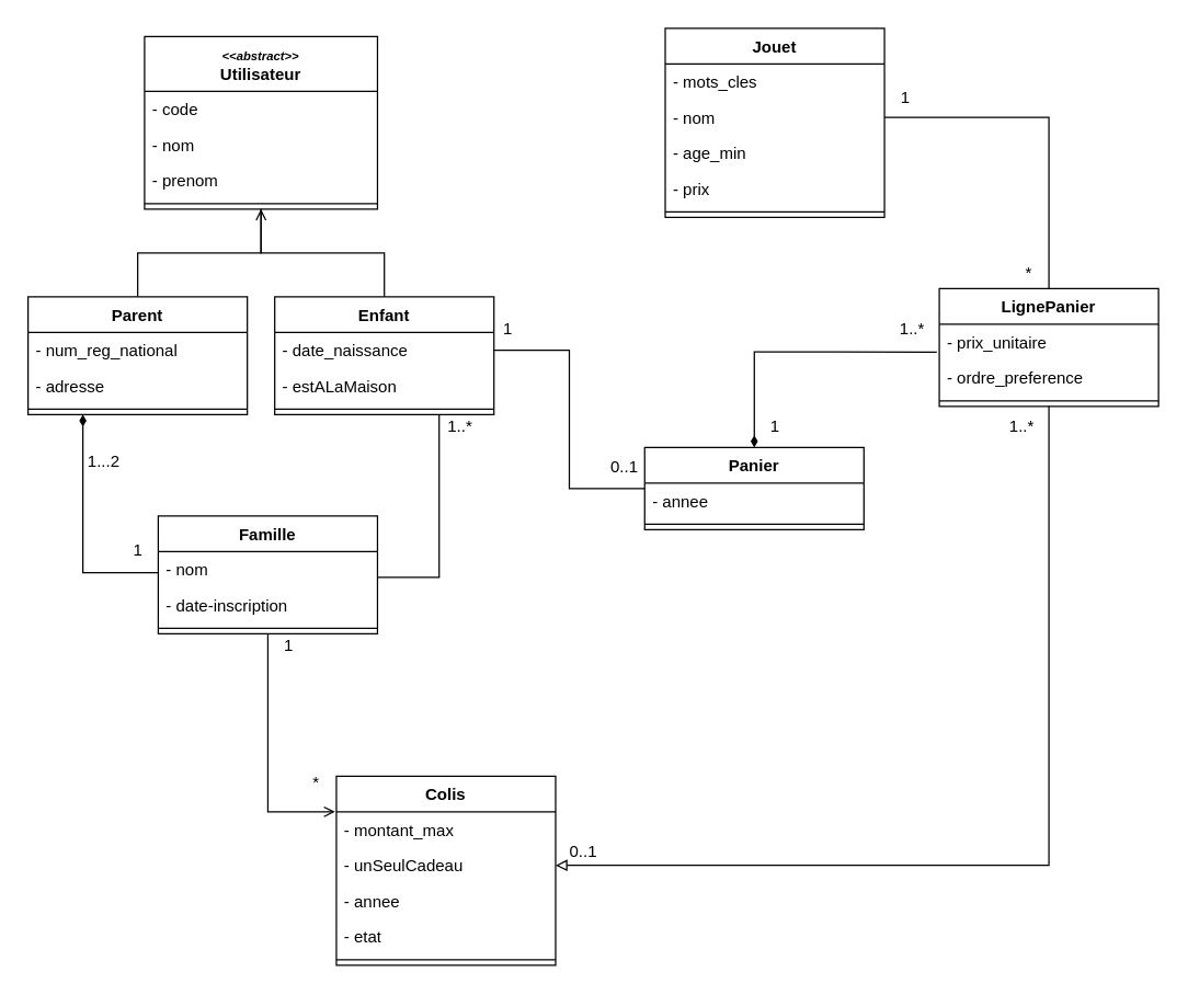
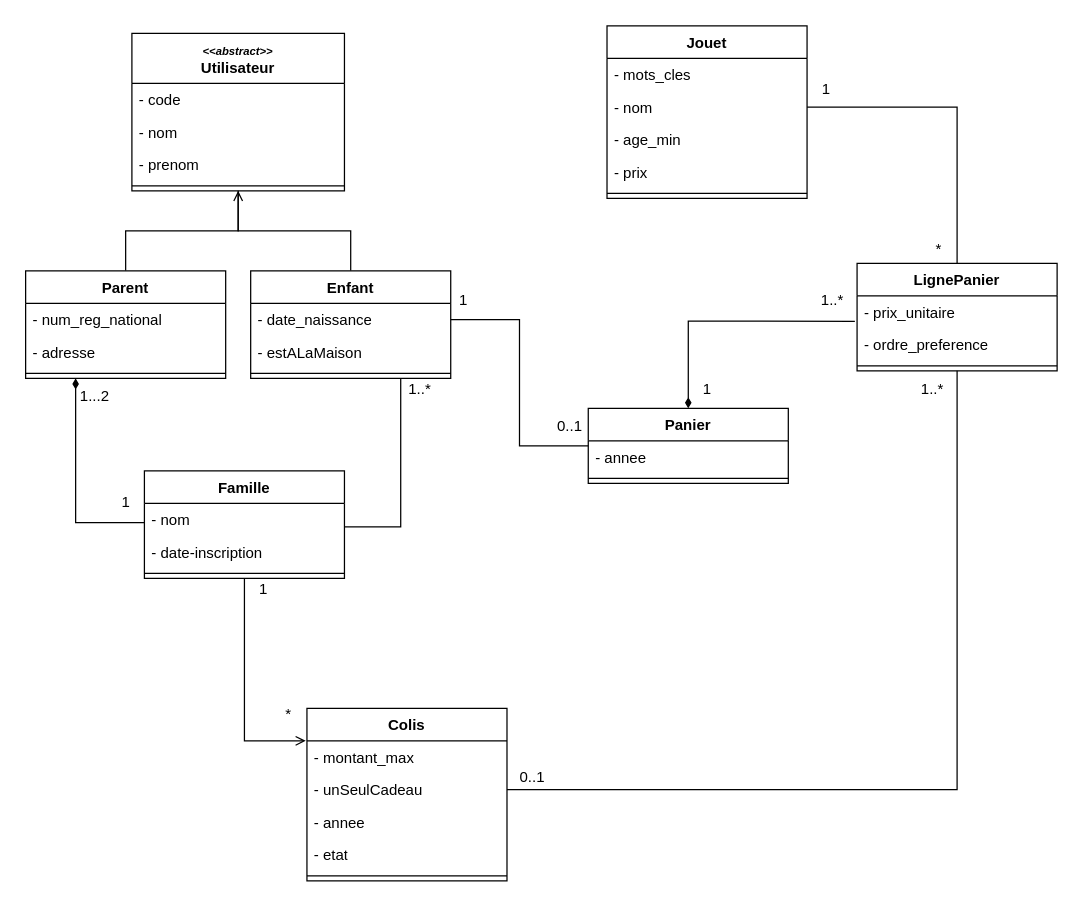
  <mxCell id="0" />
  <mxCell id="1" parent="0" />
  <mxCell id="2" value="&lt;font style=&quot;font-size: 9px;&quot;&gt;&lt;i&gt;&amp;lt;&amp;lt;abstract&amp;gt;&amp;gt;&lt;/i&gt;&lt;/font&gt;&lt;br&gt;Utilisateur" style="swimlane;fontStyle=1;align=center;verticalAlign=top;childLayout=stackLayout;horizontal=1;startSize=40;horizontalStack=0;resizeParent=1;resizeParentMax=0;resizeLast=0;collapsible=1;marginBottom=0;whiteSpace=wrap;html=1;" vertex="1" parent="1"><mxGeometry x="105" y="26" width="170" height="126" as="geometry" /></mxCell>
  <mxCell id="3" value="- code" style="text;strokeColor=none;fillColor=none;align=left;verticalAlign=top;spacingLeft=4;spacingRight=4;overflow=hidden;rotatable=0;points=[[0,0.5],[1,0.5]];portConstraint=eastwest;whiteSpace=wrap;html=1;" vertex="1" parent="2"><mxGeometry y="40" width="170" height="26" as="geometry" /></mxCell>
  <mxCell id="4" value="- nom" style="text;strokeColor=none;fillColor=none;align=left;verticalAlign=top;spacingLeft=4;spacingRight=4;overflow=hidden;rotatable=0;points=[[0,0.5],[1,0.5]];portConstraint=eastwest;whiteSpace=wrap;html=1;" vertex="1" parent="2"><mxGeometry y="66" width="170" height="26" as="geometry" /></mxCell>
  <mxCell id="5" value="- prenom" style="text;strokeColor=none;fillColor=none;align=left;verticalAlign=top;spacingLeft=4;spacingRight=4;overflow=hidden;rotatable=0;points=[[0,0.5],[1,0.5]];portConstraint=eastwest;whiteSpace=wrap;html=1;" vertex="1" parent="2"><mxGeometry y="92" width="170" height="26" as="geometry" /></mxCell>
  <mxCell id="6" value="" style="line;strokeWidth=1;fillColor=none;align=left;verticalAlign=middle;spacingTop=-1;spacingLeft=3;spacingRight=3;rotatable=0;labelPosition=right;points=[];portConstraint=eastwest;strokeColor=inherit;" vertex="1" parent="2"><mxGeometry y="118" width="170" height="8" as="geometry" /></mxCell>
  <mxCell id="7" style="edgeStyle=orthogonalEdgeStyle;rounded=0;orthogonalLoop=1;jettySize=auto;html=1;entryX=0.5;entryY=1;entryDx=0;entryDy=0;endArrow=open;endFill=0;" edge="1" parent="1" source="8" target="2"><mxGeometry relative="1" as="geometry" /></mxCell>
  <mxCell id="8" value="Parent" style="swimlane;fontStyle=1;align=center;verticalAlign=top;childLayout=stackLayout;horizontal=1;startSize=26;horizontalStack=0;resizeParent=1;resizeParentMax=0;resizeLast=0;collapsible=1;marginBottom=0;whiteSpace=wrap;html=1;" vertex="1" parent="1"><mxGeometry x="20" y="216" width="160" height="86" as="geometry" /></mxCell>
  <mxCell id="9" value="- num_reg_national" style="text;strokeColor=none;fillColor=none;align=left;verticalAlign=top;spacingLeft=4;spacingRight=4;overflow=hidden;rotatable=0;points=[[0,0.5],[1,0.5]];portConstraint=eastwest;whiteSpace=wrap;html=1;" vertex="1" parent="8"><mxGeometry y="26" width="160" height="26" as="geometry" /></mxCell>
  <mxCell id="10" value="- adresse" style="text;strokeColor=none;fillColor=none;align=left;verticalAlign=top;spacingLeft=4;spacingRight=4;overflow=hidden;rotatable=0;points=[[0,0.5],[1,0.5]];portConstraint=eastwest;whiteSpace=wrap;html=1;" vertex="1" parent="8"><mxGeometry y="52" width="160" height="26" as="geometry" /></mxCell>
  <mxCell id="11" value="" style="line;strokeWidth=1;fillColor=none;align=left;verticalAlign=middle;spacingTop=-1;spacingLeft=3;spacingRight=3;rotatable=0;labelPosition=right;points=[];portConstraint=eastwest;strokeColor=inherit;" vertex="1" parent="8"><mxGeometry y="78" width="160" height="8" as="geometry" /></mxCell>
  <mxCell id="12" style="edgeStyle=orthogonalEdgeStyle;rounded=0;orthogonalLoop=1;jettySize=auto;html=1;entryX=0.5;entryY=1;entryDx=0;entryDy=0;endArrow=none;endFill=0;" edge="1" parent="1" source="13" target="2"><mxGeometry relative="1" as="geometry" /></mxCell>
  <mxCell id="13" value="Enfant" style="swimlane;fontStyle=1;align=center;verticalAlign=top;childLayout=stackLayout;horizontal=1;startSize=26;horizontalStack=0;resizeParent=1;resizeParentMax=0;resizeLast=0;collapsible=1;marginBottom=0;whiteSpace=wrap;html=1;" vertex="1" parent="1"><mxGeometry x="200" y="216" width="160" height="86" as="geometry" /></mxCell>
  <mxCell id="14" value="- date_naissance" style="text;strokeColor=none;fillColor=none;align=left;verticalAlign=top;spacingLeft=4;spacingRight=4;overflow=hidden;rotatable=0;points=[[0,0.5],[1,0.5]];portConstraint=eastwest;whiteSpace=wrap;html=1;" vertex="1" parent="13"><mxGeometry y="26" width="160" height="26" as="geometry" /></mxCell>
  <mxCell id="15" value="- estALaMaison" style="text;strokeColor=none;fillColor=none;align=left;verticalAlign=top;spacingLeft=4;spacingRight=4;overflow=hidden;rotatable=0;points=[[0,0.5],[1,0.5]];portConstraint=eastwest;whiteSpace=wrap;html=1;" vertex="1" parent="13"><mxGeometry y="52" width="160" height="26" as="geometry" /></mxCell>
  <mxCell id="16" value="" style="line;strokeWidth=1;fillColor=none;align=left;verticalAlign=middle;spacingTop=-1;spacingLeft=3;spacingRight=3;rotatable=0;labelPosition=right;points=[];portConstraint=eastwest;strokeColor=inherit;" vertex="1" parent="13"><mxGeometry y="78" width="160" height="8" as="geometry" /></mxCell>
  <mxCell id="17" value="Famille" style="swimlane;fontStyle=1;align=center;verticalAlign=top;childLayout=stackLayout;horizontal=1;startSize=26;horizontalStack=0;resizeParent=1;resizeParentMax=0;resizeLast=0;collapsible=1;marginBottom=0;whiteSpace=wrap;html=1;" vertex="1" parent="1"><mxGeometry x="115" y="376" width="160" height="86" as="geometry" /></mxCell>
  <mxCell id="18" value="- nom" style="text;align=left;verticalAlign=top;spacingLeft=4;spacingRight=4;overflow=hidden;rotatable=0;points=[[0,0.5],[1,0.5]];portConstraint=eastwest;whiteSpace=wrap;html=1;fontColor=light-dark(#000000, #121212);" vertex="1" parent="17"><mxGeometry y="26" width="160" height="26" as="geometry" /></mxCell>
  <mxCell id="19" value="- date-inscription" style="text;align=left;verticalAlign=top;spacingLeft=4;spacingRight=4;overflow=hidden;rotatable=0;points=[[0,0.5],[1,0.5]];portConstraint=eastwest;whiteSpace=wrap;html=1;fontColor=light-dark(#000000, #121212);" vertex="1" parent="17"><mxGeometry y="52" width="160" height="26" as="geometry" /></mxCell>
  <mxCell id="20" value="" style="line;strokeWidth=1;fillColor=none;align=left;verticalAlign=middle;spacingTop=-1;spacingLeft=3;spacingRight=3;rotatable=0;labelPosition=right;points=[];portConstraint=eastwest;strokeColor=inherit;" vertex="1" parent="17"><mxGeometry y="78" width="160" height="8" as="geometry" /></mxCell>
  <mxCell id="21" style="edgeStyle=orthogonalEdgeStyle;rounded=0;orthogonalLoop=1;jettySize=auto;html=1;exitX=0.25;exitY=1;exitDx=0;exitDy=0;endArrow=none;endFill=0;startArrow=diamondThin;startFill=1;entryX=0.002;entryY=0.594;entryDx=0;entryDy=0;entryPerimeter=0;" edge="1" parent="1" source="8" target="18"><mxGeometry relative="1" as="geometry"><mxPoint x="95" y="426" as="targetPoint" /></mxGeometry></mxCell>
  <mxCell id="22" style="edgeStyle=orthogonalEdgeStyle;rounded=0;orthogonalLoop=1;jettySize=auto;html=1;exitX=0.75;exitY=1;exitDx=0;exitDy=0;entryX=0.998;entryY=0.722;entryDx=0;entryDy=0;entryPerimeter=0;endArrow=none;endFill=0;startArrow=none;startFill=0;" edge="1" parent="1" source="13" target="18"><mxGeometry relative="1" as="geometry" /></mxCell>
  <mxCell id="23" value="1..*" style="text;html=1;align=center;verticalAlign=middle;resizable=0;points=[];autosize=1;strokeColor=none;fillColor=none;" vertex="1" parent="1"><mxGeometry x="315" y="296" width="40" height="30" as="geometry" /></mxCell>
- <mxCell id="24" value="1...2" style="text;html=1;align=center;verticalAlign=middle;resizable=0;points=[];autosize=1;strokeColor=none;fillColor=none;" vertex="1" parent="1"><mxGeometry x="50" y="322" width="50" height="30" as="geometry" /></mxCell>
+ <mxCell id="24" value="1...2" style="text;html=1;align=center;verticalAlign=middle;resizable=0;points=[];autosize=1;strokeColor=none;fillColor=none;" vertex="1" parent="1"><mxGeometry x="50" y="302" width="50" height="30" as="geometry" /></mxCell>
  <mxCell id="25" value="1" style="text;html=1;align=center;verticalAlign=middle;resizable=0;points=[];autosize=1;strokeColor=none;fillColor=none;" vertex="1" parent="1"><mxGeometry x="195" y="456" width="30" height="30" as="geometry" /></mxCell>
  <mxCell id="26" value="1" style="text;html=1;align=center;verticalAlign=middle;resizable=0;points=[];autosize=1;strokeColor=none;fillColor=none;" vertex="1" parent="1"><mxGeometry x="85" y="386" width="30" height="30" as="geometry" /></mxCell>
  <mxCell id="27" value="Colis" style="swimlane;fontStyle=1;align=center;verticalAlign=top;childLayout=stackLayout;horizontal=1;startSize=26;horizontalStack=0;resizeParent=1;resizeParentMax=0;resizeLast=0;collapsible=1;marginBottom=0;whiteSpace=wrap;html=1;" vertex="1" parent="1"><mxGeometry x="245" y="566" width="160" height="138" as="geometry" /></mxCell>
  <mxCell id="28" value="- montant_max" style="text;strokeColor=none;fillColor=none;align=left;verticalAlign=top;spacingLeft=4;spacingRight=4;overflow=hidden;rotatable=0;points=[[0,0.5],[1,0.5]];portConstraint=eastwest;whiteSpace=wrap;html=1;" vertex="1" parent="27"><mxGeometry y="26" width="160" height="26" as="geometry" /></mxCell>
  <mxCell id="29" value="- unSeulCadeau" style="text;strokeColor=none;fillColor=none;align=left;verticalAlign=top;spacingLeft=4;spacingRight=4;overflow=hidden;rotatable=0;points=[[0,0.5],[1,0.5]];portConstraint=eastwest;whiteSpace=wrap;html=1;" vertex="1" parent="27"><mxGeometry y="52" width="160" height="26" as="geometry" /></mxCell>
  <mxCell id="30" value="- annee" style="text;strokeColor=none;fillColor=none;align=left;verticalAlign=top;spacingLeft=4;spacingRight=4;overflow=hidden;rotatable=0;points=[[0,0.5],[1,0.5]];portConstraint=eastwest;whiteSpace=wrap;html=1;" vertex="1" parent="27"><mxGeometry y="78" width="160" height="26" as="geometry" /></mxCell>
  <mxCell id="31" value="- etat" style="text;strokeColor=none;fillColor=none;align=left;verticalAlign=top;spacingLeft=4;spacingRight=4;overflow=hidden;rotatable=0;points=[[0,0.5],[1,0.5]];portConstraint=eastwest;whiteSpace=wrap;html=1;" vertex="1" parent="27"><mxGeometry y="104" width="160" height="26" as="geometry" /></mxCell>
  <mxCell id="32" value="" style="line;strokeWidth=1;fillColor=none;align=left;verticalAlign=middle;spacingTop=-1;spacingLeft=3;spacingRight=3;rotatable=0;labelPosition=right;points=[];portConstraint=eastwest;strokeColor=inherit;" vertex="1" parent="27"><mxGeometry y="130" width="160" height="8" as="geometry" /></mxCell>
  <mxCell id="33" style="edgeStyle=orthogonalEdgeStyle;rounded=0;orthogonalLoop=1;jettySize=auto;html=1;exitX=0.5;exitY=0;exitDx=0;exitDy=0;endArrow=none;endFill=0;startArrow=diamondThin;startFill=1;entryX=-0.011;entryY=0.782;entryDx=0;entryDy=0;entryPerimeter=0;" edge="1" parent="1" source="34" target="47"><mxGeometry relative="1" as="geometry" /></mxCell>
  <mxCell id="34" value="Panier" style="swimlane;fontStyle=1;align=center;verticalAlign=top;childLayout=stackLayout;horizontal=1;startSize=26;horizontalStack=0;resizeParent=1;resizeParentMax=0;resizeLast=0;collapsible=1;marginBottom=0;whiteSpace=wrap;html=1;" vertex="1" parent="1"><mxGeometry x="470" y="326" width="160" height="60" as="geometry" /></mxCell>
  <mxCell id="35" value="- annee" style="text;strokeColor=none;fillColor=none;align=left;verticalAlign=top;spacingLeft=4;spacingRight=4;overflow=hidden;rotatable=0;points=[[0,0.5],[1,0.5]];portConstraint=eastwest;whiteSpace=wrap;html=1;fontColor=#000000;" vertex="1" parent="34"><mxGeometry y="26" width="160" height="26" as="geometry" /></mxCell>
  <mxCell id="36" value="" style="line;strokeWidth=1;fillColor=none;align=left;verticalAlign=middle;spacingTop=-1;spacingLeft=3;spacingRight=3;rotatable=0;labelPosition=right;points=[];portConstraint=eastwest;strokeColor=inherit;" vertex="1" parent="34"><mxGeometry y="52" width="160" height="8" as="geometry" /></mxCell>
  <mxCell id="37" style="edgeStyle=orthogonalEdgeStyle;rounded=0;orthogonalLoop=1;jettySize=auto;html=1;exitX=0.5;exitY=1;exitDx=0;exitDy=0;entryX=-0.006;entryY=0.188;entryDx=0;entryDy=0;entryPerimeter=0;endArrow=open;endFill=0;" edge="1" parent="1" source="17" target="27"><mxGeometry relative="1" as="geometry" /></mxCell>
  <mxCell id="38" value="*" style="text;html=1;align=center;verticalAlign=middle;resizable=0;points=[];autosize=1;strokeColor=none;fillColor=none;" vertex="1" parent="1"><mxGeometry x="215" y="556" width="30" height="30" as="geometry" /></mxCell>
  <mxCell id="39" value="Jouet" style="swimlane;fontStyle=1;align=center;verticalAlign=top;childLayout=stackLayout;horizontal=1;startSize=26;horizontalStack=0;resizeParent=1;resizeParentMax=0;resizeLast=0;collapsible=1;marginBottom=0;whiteSpace=wrap;html=1;" vertex="1" parent="1"><mxGeometry x="485" y="20" width="160" height="138" as="geometry" /></mxCell>
  <mxCell id="40" value="- mots_cles" style="text;strokeColor=none;fillColor=none;align=left;verticalAlign=top;spacingLeft=4;spacingRight=4;overflow=hidden;rotatable=0;points=[[0,0.5],[1,0.5]];portConstraint=eastwest;whiteSpace=wrap;html=1;" vertex="1" parent="39"><mxGeometry y="26" width="160" height="26" as="geometry" /></mxCell>
  <mxCell id="41" value="- nom" style="text;strokeColor=none;fillColor=none;align=left;verticalAlign=top;spacingLeft=4;spacingRight=4;overflow=hidden;rotatable=0;points=[[0,0.5],[1,0.5]];portConstraint=eastwest;whiteSpace=wrap;html=1;" vertex="1" parent="39"><mxGeometry y="52" width="160" height="26" as="geometry" /></mxCell>
  <mxCell id="42" value="- age_min" style="text;strokeColor=none;fillColor=none;align=left;verticalAlign=top;spacingLeft=4;spacingRight=4;overflow=hidden;rotatable=0;points=[[0,0.5],[1,0.5]];portConstraint=eastwest;whiteSpace=wrap;html=1;" vertex="1" parent="39"><mxGeometry y="78" width="160" height="26" as="geometry" /></mxCell>
  <mxCell id="43" value="- prix" style="text;strokeColor=none;fillColor=none;align=left;verticalAlign=top;spacingLeft=4;spacingRight=4;overflow=hidden;rotatable=0;points=[[0,0.5],[1,0.5]];portConstraint=eastwest;whiteSpace=wrap;html=1;" vertex="1" parent="39"><mxGeometry y="104" width="160" height="26" as="geometry" /></mxCell>
  <mxCell id="44" value="" style="line;strokeWidth=1;fillColor=none;align=left;verticalAlign=middle;spacingTop=-1;spacingLeft=3;spacingRight=3;rotatable=0;labelPosition=right;points=[];portConstraint=eastwest;strokeColor=inherit;" vertex="1" parent="39"><mxGeometry y="130" width="160" height="8" as="geometry" /></mxCell>
- <mxCell id="45" style="edgeStyle=orthogonalEdgeStyle;rounded=0;orthogonalLoop=1;jettySize=auto;html=1;exitX=0.5;exitY=1;exitDx=0;exitDy=0;entryX=1;entryY=0.5;entryDx=0;entryDy=0;endArrow=block;endFill=0;" edge="1" parent="1" source="46" target="29"><mxGeometry relative="1" as="geometry" /></mxCell>
+ <mxCell id="45" style="edgeStyle=orthogonalEdgeStyle;rounded=0;orthogonalLoop=1;jettySize=auto;html=1;exitX=0.5;exitY=1;exitDx=0;exitDy=0;entryX=1;entryY=0.5;entryDx=0;entryDy=0;endArrow=none;endFill=0;" edge="1" parent="1" source="46" target="29"><mxGeometry relative="1" as="geometry" /></mxCell>
  <mxCell id="46" value="LignePanier" style="swimlane;fontStyle=1;align=center;verticalAlign=top;childLayout=stackLayout;horizontal=1;startSize=26;horizontalStack=0;resizeParent=1;resizeParentMax=0;resizeLast=0;collapsible=1;marginBottom=0;whiteSpace=wrap;html=1;" vertex="1" parent="1"><mxGeometry x="685" y="210" width="160" height="86" as="geometry" /></mxCell>
  <mxCell id="47" value="- prix_unitaire" style="text;strokeColor=none;fillColor=none;align=left;verticalAlign=top;spacingLeft=4;spacingRight=4;overflow=hidden;rotatable=0;points=[[0,0.5],[1,0.5]];portConstraint=eastwest;whiteSpace=wrap;html=1;" vertex="1" parent="46"><mxGeometry y="26" width="160" height="26" as="geometry" /></mxCell>
  <mxCell id="48" value="- ordre_preference" style="text;strokeColor=none;fillColor=none;align=left;verticalAlign=top;spacingLeft=4;spacingRight=4;overflow=hidden;rotatable=0;points=[[0,0.5],[1,0.5]];portConstraint=eastwest;whiteSpace=wrap;html=1;" vertex="1" parent="46"><mxGeometry y="52" width="160" height="26" as="geometry" /></mxCell>
  <mxCell id="49" value="" style="line;strokeWidth=1;fillColor=none;align=left;verticalAlign=middle;spacingTop=-1;spacingLeft=3;spacingRight=3;rotatable=0;labelPosition=right;points=[];portConstraint=eastwest;strokeColor=inherit;" vertex="1" parent="46"><mxGeometry y="78" width="160" height="8" as="geometry" /></mxCell>
  <mxCell id="50" value="1..*" style="text;html=1;align=center;verticalAlign=middle;resizable=0;points=[];autosize=1;strokeColor=none;fillColor=none;" vertex="1" parent="1"><mxGeometry x="645" y="225" width="40" height="30" as="geometry" /></mxCell>
  <mxCell id="51" value="1" style="text;html=1;align=center;verticalAlign=middle;resizable=0;points=[];autosize=1;strokeColor=none;fillColor=none;" vertex="1" parent="1"><mxGeometry x="550" y="296" width="30" height="30" as="geometry" /></mxCell>
  <mxCell id="52" style="edgeStyle=orthogonalEdgeStyle;rounded=0;orthogonalLoop=1;jettySize=auto;html=1;exitX=1;exitY=0.5;exitDx=0;exitDy=0;entryX=0;entryY=0.5;entryDx=0;entryDy=0;endArrow=none;endFill=0;" edge="1" parent="1" source="14" target="34"><mxGeometry relative="1" as="geometry" /></mxCell>
  <mxCell id="53" value="0..1" style="text;html=1;align=center;verticalAlign=middle;resizable=0;points=[];autosize=1;strokeColor=none;fillColor=none;" vertex="1" parent="1"><mxGeometry x="435" y="326" width="40" height="30" as="geometry" /></mxCell>
  <mxCell id="54" value="1" style="text;html=1;align=center;verticalAlign=middle;resizable=0;points=[];autosize=1;strokeColor=none;fillColor=none;" vertex="1" parent="1"><mxGeometry x="355" y="225" width="30" height="30" as="geometry" /></mxCell>
  <mxCell id="55" style="edgeStyle=orthogonalEdgeStyle;rounded=0;orthogonalLoop=1;jettySize=auto;html=1;exitX=1;exitY=0.5;exitDx=0;exitDy=0;entryX=0.5;entryY=0;entryDx=0;entryDy=0;endArrow=none;endFill=0;" edge="1" parent="1" source="41" target="46"><mxGeometry relative="1" as="geometry" /></mxCell>
  <mxCell id="56" value="1" style="text;html=1;align=center;verticalAlign=middle;resizable=0;points=[];autosize=1;strokeColor=none;fillColor=none;" vertex="1" parent="1"><mxGeometry x="645" y="56" width="30" height="30" as="geometry" /></mxCell>
  <mxCell id="57" value="*" style="text;html=1;align=center;verticalAlign=middle;resizable=0;points=[];autosize=1;strokeColor=none;fillColor=none;" vertex="1" parent="1"><mxGeometry x="735" y="184" width="30" height="30" as="geometry" /></mxCell>
  <mxCell id="58" value="0..1" style="text;html=1;align=center;verticalAlign=middle;resizable=0;points=[];autosize=1;strokeColor=none;fillColor=none;" vertex="1" parent="1"><mxGeometry x="405" y="606" width="40" height="30" as="geometry" /></mxCell>
  <mxCell id="59" value="1..*" style="text;html=1;align=center;verticalAlign=middle;resizable=0;points=[];autosize=1;strokeColor=none;fillColor=none;" vertex="1" parent="1"><mxGeometry x="725" y="296" width="40" height="30" as="geometry" /></mxCell>
